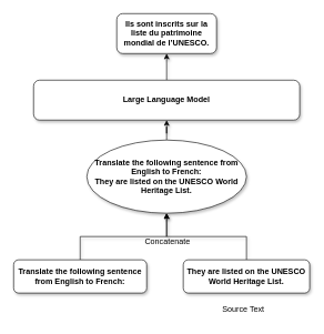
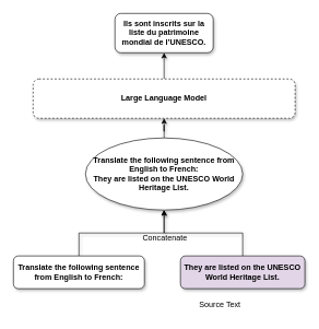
  <mxCell id="0" />
  <mxCell id="1" parent="0" />
  <mxCell id="2" value="" style="edgeStyle=orthogonalEdgeStyle;rounded=0;orthogonalLoop=1;jettySize=auto;html=1;shadow=1;fontStyle=1" edge="1" parent="1" source="3" target="7"><mxGeometry relative="1" as="geometry" /></mxCell>
  <mxCell id="3" value="&lt;span class=&quot;OYPEnA font-feature-liga-off font-feature-clig-off font-feature-calt-off text-decoration-none text-strikethrough-none&quot; style=&quot;color: rgb(0, 0, 0); font-style: normal; font-kerning: normal;&quot;&gt;Translate the following sentence from English to French:&lt;/span&gt;" style="rounded=1;whiteSpace=wrap;html=1;shadow=1;fontStyle=1" vertex="1" parent="1"><mxGeometry x="20" y="390" width="200" height="50" as="geometry" /></mxCell>
  <mxCell id="4" value="" style="edgeStyle=orthogonalEdgeStyle;rounded=0;orthogonalLoop=1;jettySize=auto;html=1;shadow=1;fontStyle=1" edge="1" parent="1" source="5" target="7"><mxGeometry relative="1" as="geometry" /></mxCell>
- <mxCell id="5" value="&lt;span class=&quot;OYPEnA font-feature-liga-off font-feature-clig-off font-feature-calt-off text-decoration-none text-strikethrough-none&quot; style=&quot;color: rgb(0, 0, 0); font-style: normal; font-kerning: normal;&quot;&gt;They are listed on the UNESCO World Heritage List.&lt;/span&gt;" style="rounded=1;whiteSpace=wrap;html=1;shadow=1;fontStyle=1" vertex="1" parent="1"><mxGeometry x="275" y="390" width="190" height="50" as="geometry" /></mxCell>
+ <mxCell id="5" value="&lt;span class=&quot;OYPEnA font-feature-liga-off font-feature-clig-off font-feature-calt-off text-decoration-none text-strikethrough-none&quot; style=&quot;color: rgb(0, 0, 0); font-style: normal; font-kerning: normal;&quot;&gt;They are listed on the UNESCO World Heritage List.&lt;/span&gt;" style="rounded=1;whiteSpace=wrap;html=1;shadow=1;fontStyle=1;fillColor=#e1d5e7;" vertex="1" parent="1"><mxGeometry x="275" y="390" width="190" height="50" as="geometry" /></mxCell>
  <mxCell id="6" value="" style="edgeStyle=orthogonalEdgeStyle;rounded=0;orthogonalLoop=1;jettySize=auto;html=1;shadow=1;fontStyle=1" edge="1" parent="1" source="7" target="11"><mxGeometry relative="1" as="geometry" /></mxCell>
  <mxCell id="7" value="Translate the following sentence from English to French:&lt;br&gt;They are listed on the UNESCO World Heritage List." style="ellipse;whiteSpace=wrap;html=1;shadow=1;fontStyle=1" vertex="1" parent="1"><mxGeometry x="130" y="210" width="240" height="110" as="geometry" /></mxCell>
- <mxCell id="8" value="&lt;div&gt;Source Text&lt;/div&gt;" style="text;html=1;align=center;verticalAlign=middle;resizable=0;points=[];autosize=1;strokeColor=none;fillColor=none;shadow=1;fontStyle=0" vertex="1" parent="1"><mxGeometry x="320" y="450" width="90" height="30" as="geometry" /></mxCell>
+ <mxCell id="8" value="&lt;div&gt;Source Text&lt;/div&gt;" style="text;html=1;align=center;verticalAlign=middle;resizable=0;points=[];autosize=1;strokeColor=none;fillColor=none;shadow=1;fontStyle=0" vertex="1" parent="1"><mxGeometry x="290" y="450" width="90" height="30" as="geometry" /></mxCell>
  <mxCell id="9" value="Concatenate" style="text;html=1;align=center;verticalAlign=middle;resizable=0;points=[];autosize=1;strokeColor=none;fillColor=none;shadow=1;fontStyle=0" vertex="1" parent="1"><mxGeometry x="206" y="348" width="90" height="30" as="geometry" /></mxCell>
  <mxCell id="10" value="" style="edgeStyle=orthogonalEdgeStyle;rounded=0;orthogonalLoop=1;jettySize=auto;html=1;shadow=1;fontStyle=1" edge="1" parent="1" source="11" target="12"><mxGeometry relative="1" as="geometry" /></mxCell>
- <mxCell id="11" value="Large Language Model" style="rounded=1;whiteSpace=wrap;html=1;shadow=1;fontStyle=1" vertex="1" parent="1"><mxGeometry x="50" y="120" width="400" height="60" as="geometry" /></mxCell>
+ <mxCell id="11" value="Large Language Model" style="rounded=1;whiteSpace=wrap;html=1;shadow=1;fontStyle=1;dashed=1;" vertex="1" parent="1"><mxGeometry x="50" y="120" width="400" height="60" as="geometry" /></mxCell>
  <mxCell id="12" value="&lt;div class=&quot;line-clamp-2&quot;&gt;&lt;div class=&quot;&quot; dir=&quot;auto&quot;&gt;&lt;span class=&quot;&quot;&gt;Ils sont inscrits sur la liste du patrimoine mondial de l’UNESCO.&lt;/span&gt;&lt;/div&gt;&lt;/div&gt;" style="whiteSpace=wrap;html=1;rounded=1;shadow=1;fontStyle=1" vertex="1" parent="1"><mxGeometry x="175" y="20" width="150" height="60" as="geometry" /></mxCell>
